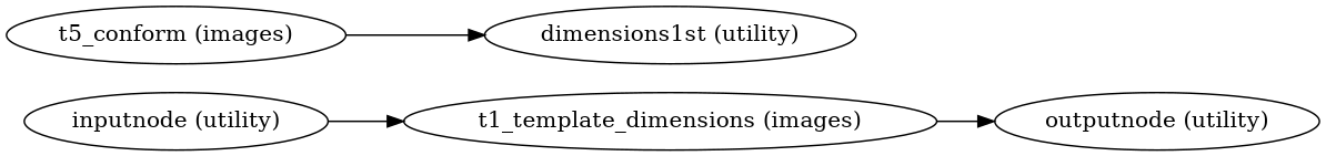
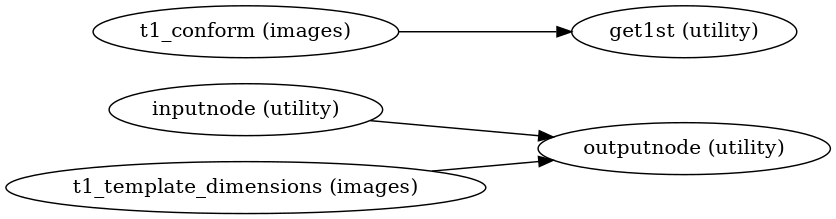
  strict digraph {
    rankdir=LR
    "inputnode (utility)"
    "t1_template_dimensions (images)"
    "outputnode (utility)"
-   "t1_conform (images)" [label="t5_conform (images)"]
-   "get1st (utility)" [label="dimensions1st (utility)"]
-   "inputnode (utility)" -> "t1_template_dimensions (images)"
+   "t1_conform (images)"
+   "get1st (utility)"
+   "inputnode (utility)" -> "outputnode (utility)"
    "t1_template_dimensions (images)" -> "outputnode (utility)"
    "t1_conform (images)" -> "get1st (utility)"
  }
